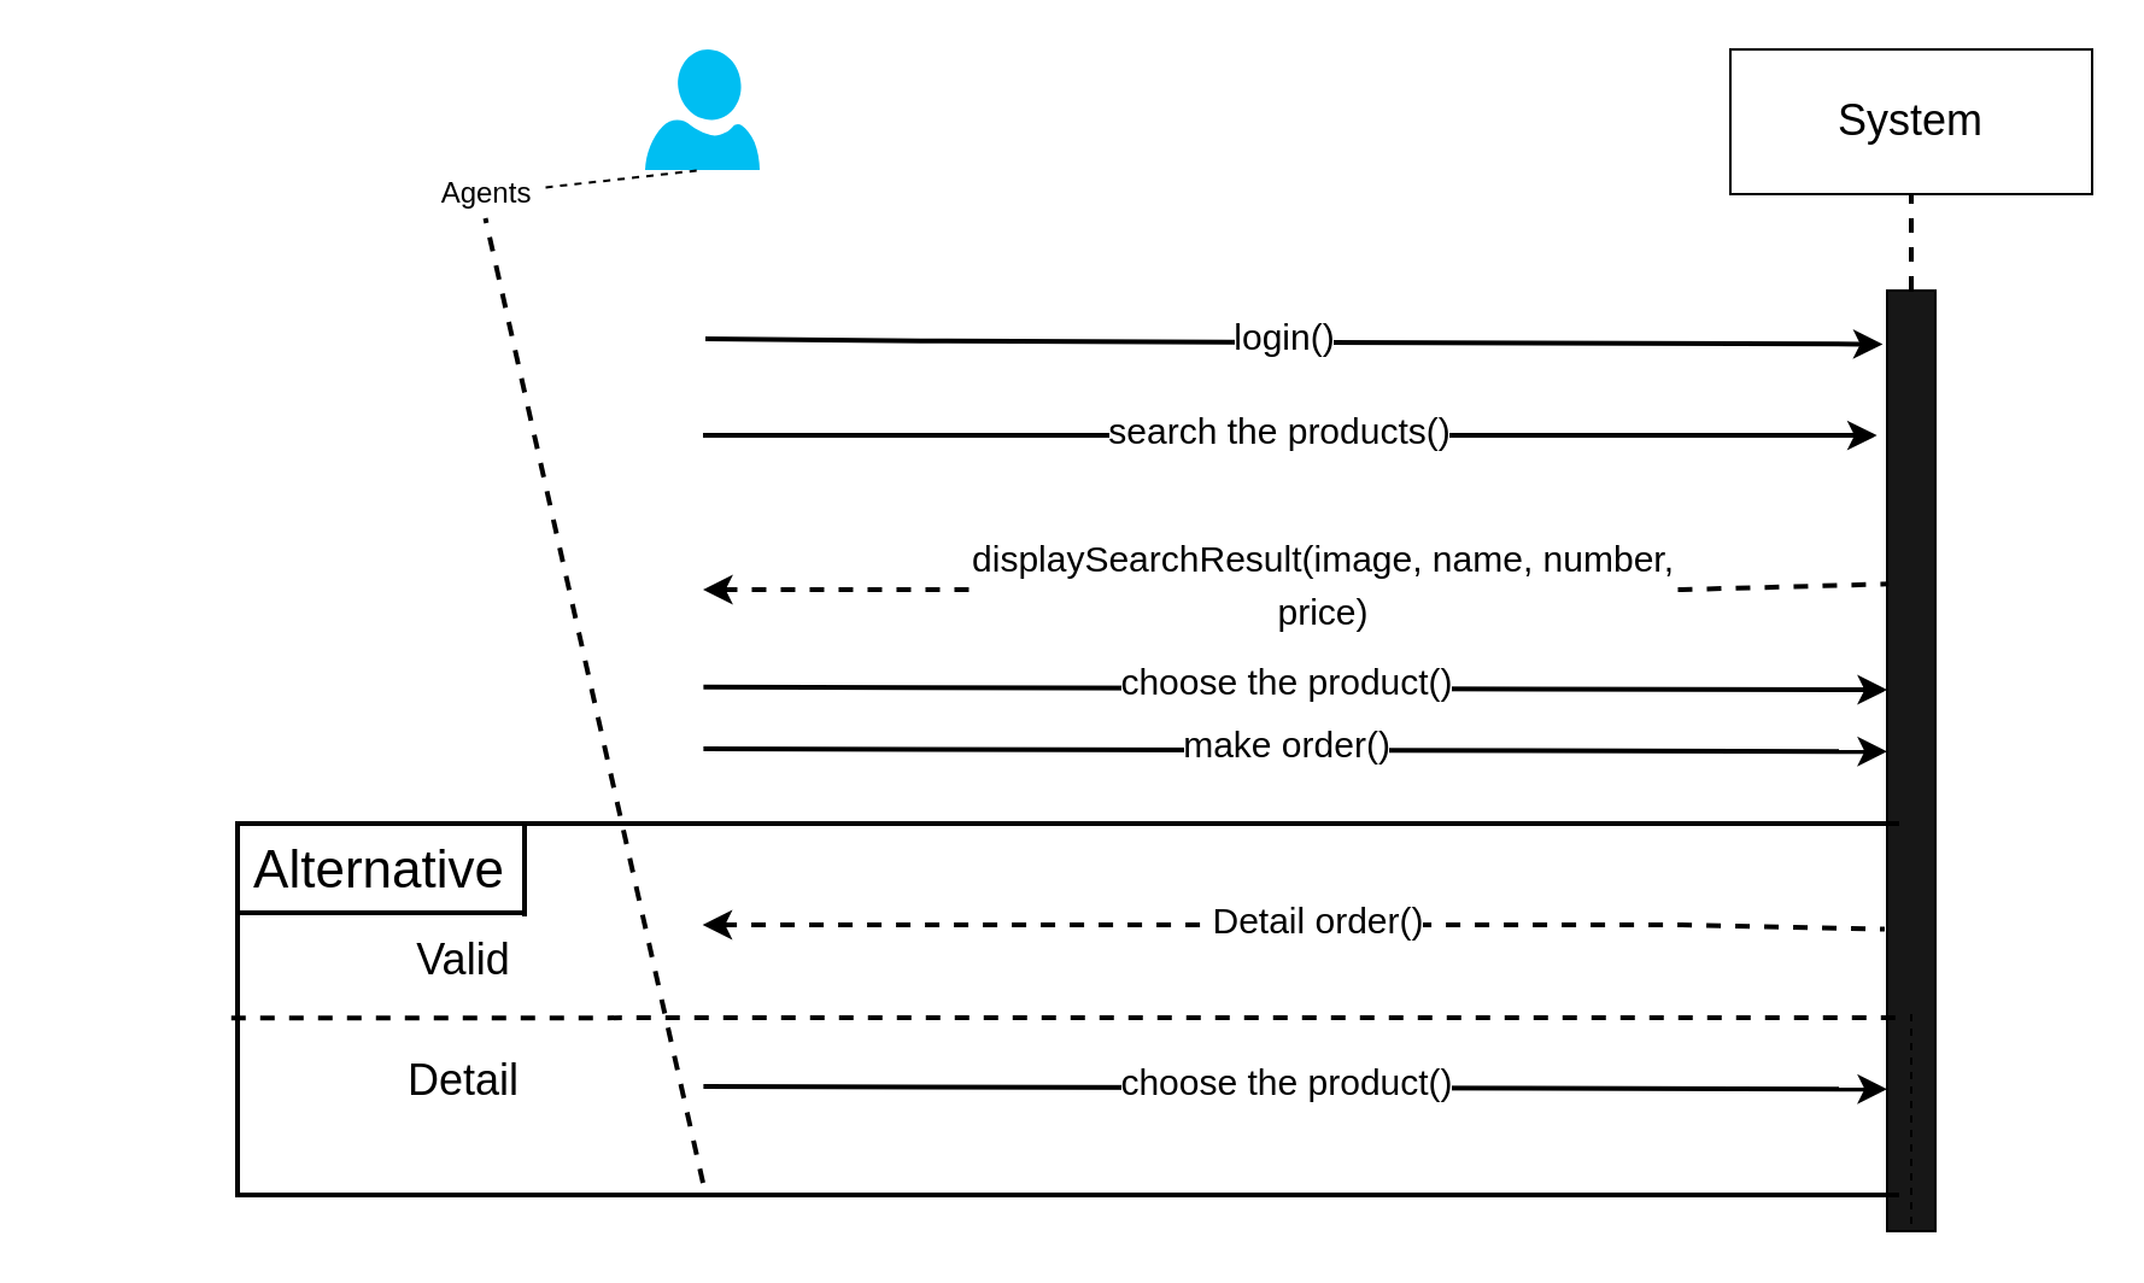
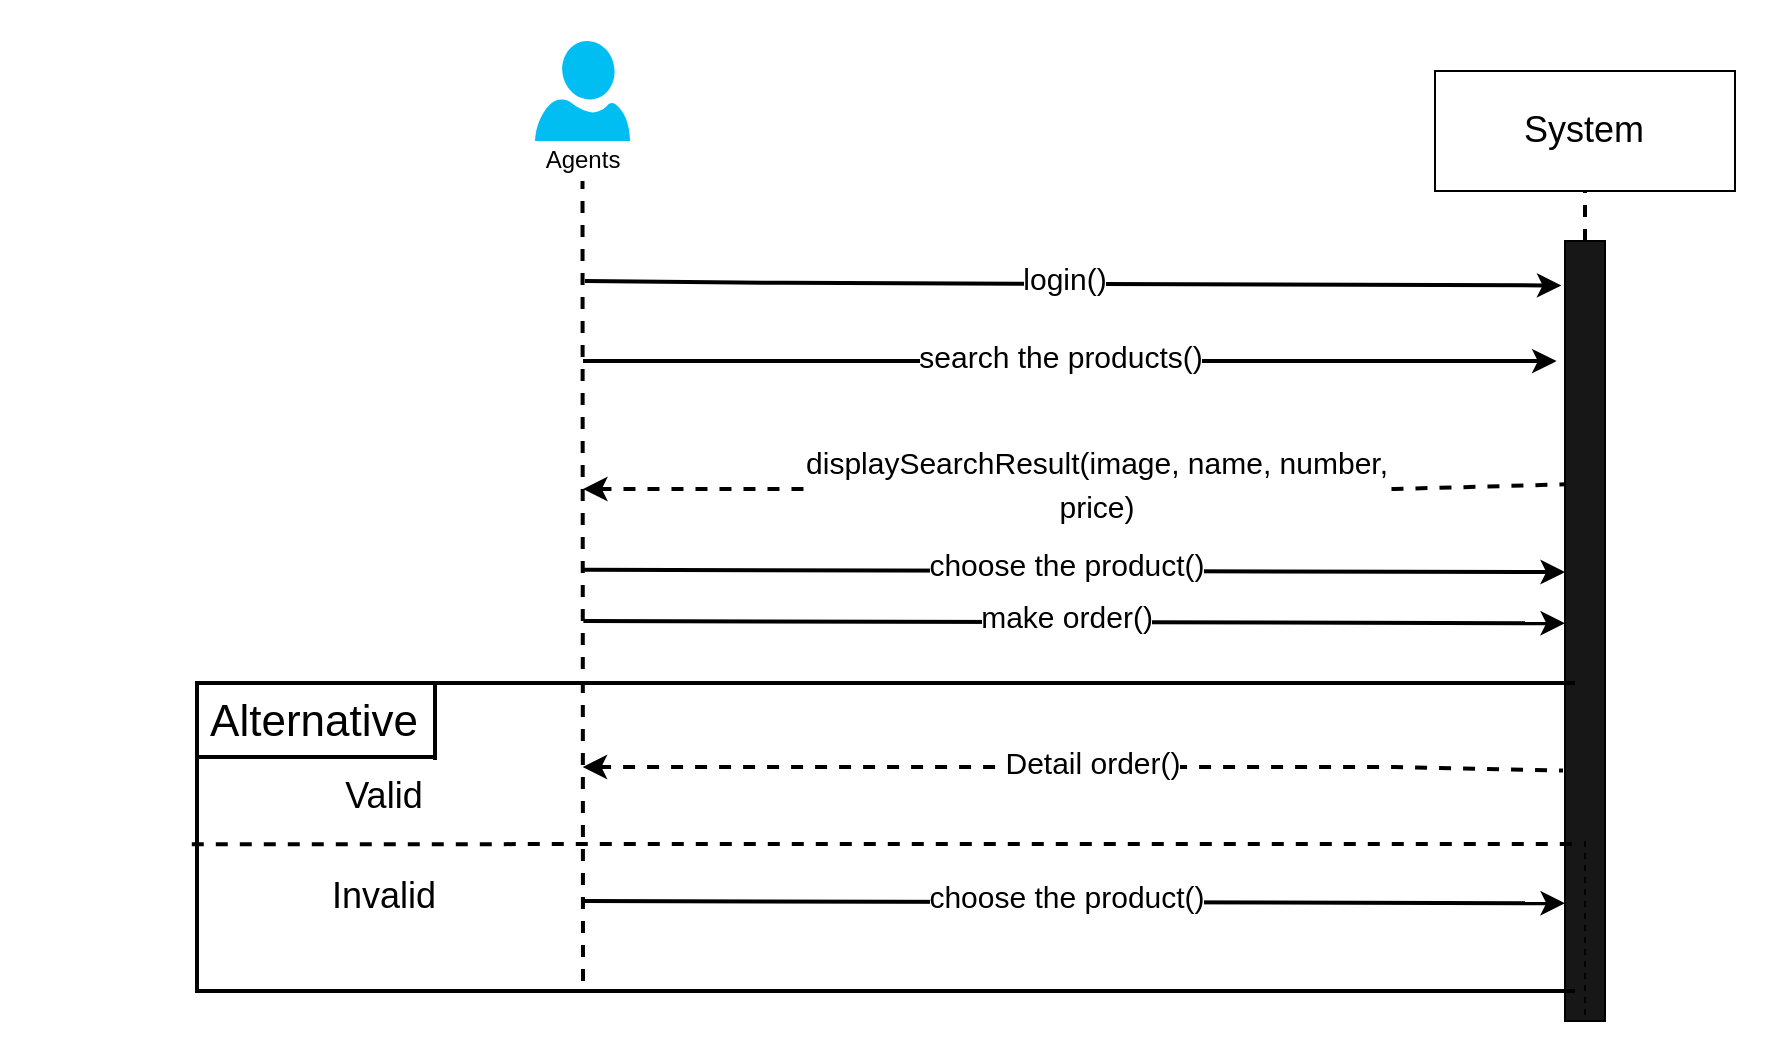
  <mxCell id="0" />
  <mxCell id="1" parent="0" />
  <mxCell id="2" value="" style="verticalLabelPosition=bottom;html=1;verticalAlign=top;align=center;strokeColor=none;fillColor=#00BEF2;shape=mxgraph.azure.user;" vertex="1" parent="1"><mxGeometry x="267" y="20" width="47.5" height="50" as="geometry" /></mxCell>
  <mxCell id="3" value="" style="endArrow=none;dashed=1;html=1;rounded=0;entryX=0.5;entryY=1;entryDx=0;entryDy=0;entryPerimeter=0;startArrow=none;" edge="1" parent="1" source="4" target="2"><mxGeometry width="50" height="50" relative="1" as="geometry"><mxPoint x="291" y="390" as="sourcePoint" /><mxPoint x="547" y="200" as="targetPoint" /></mxGeometry></mxCell>
- <mxCell id="4" value="Agents" style="text;html=1;align=center;verticalAlign=middle;resizable=0;points=[];autosize=1;strokeColor=none;fillColor=none;" vertex="1" parent="1"><mxGeometry x="175.75" y="70" width="50" height="20" as="geometry" /></mxCell>
+ <mxCell id="4" value="Agents" style="text;html=1;align=center;verticalAlign=middle;resizable=0;points=[];autosize=1;strokeColor=none;fillColor=none;" vertex="1" parent="1"><mxGeometry x="265.75" y="70" width="50" height="20" as="geometry" /></mxCell>
  <mxCell id="5" value="" style="endArrow=none;dashed=1;html=1;rounded=0;entryX=0.5;entryY=1;entryDx=0;entryDy=0;entryPerimeter=0;strokeWidth=2;" edge="1" parent="1" target="4"><mxGeometry width="50" height="50" relative="1" as="geometry"><mxPoint x="291" y="490" as="sourcePoint" /><mxPoint x="290.75" y="70" as="targetPoint" /></mxGeometry></mxCell>
- <mxCell id="6" value="&lt;font style=&quot;font-size: 18px&quot;&gt;System&lt;/font&gt;" style="rounded=0;whiteSpace=wrap;html=1;" vertex="1" parent="1"><mxGeometry x="717" y="20" width="150" height="60" as="geometry" /></mxCell>
+ <mxCell id="6" value="&lt;font style=&quot;font-size: 18px&quot;&gt;System&lt;/font&gt;" style="rounded=0;whiteSpace=wrap;html=1;" vertex="1" parent="1"><mxGeometry x="717" y="35" width="150" height="60" as="geometry" /></mxCell>
  <mxCell id="7" value="" style="endArrow=none;dashed=1;html=1;rounded=0;fontSize=18;entryX=0.5;entryY=1;entryDx=0;entryDy=0;startArrow=none;strokeWidth=2;" edge="1" parent="1" source="8" target="6"><mxGeometry width="50" height="50" relative="1" as="geometry"><mxPoint x="792" y="420" as="sourcePoint" /><mxPoint x="697" y="200" as="targetPoint" /></mxGeometry></mxCell>
  <mxCell id="8" value="" style="rounded=0;whiteSpace=wrap;html=1;fontSize=18;gradientColor=none;fillColor=#171717;" vertex="1" parent="1"><mxGeometry x="782" y="120" width="20" height="390" as="geometry" /></mxCell>
  <mxCell id="9" value="" style="endArrow=none;dashed=1;html=1;rounded=0;fontSize=18;entryX=0.5;entryY=1;entryDx=0;entryDy=0;" edge="1" parent="1" target="8"><mxGeometry width="50" height="50" relative="1" as="geometry"><mxPoint x="792" y="420" as="sourcePoint" /><mxPoint x="792" y="80" as="targetPoint" /></mxGeometry></mxCell>
  <mxCell id="10" value="" style="endArrow=classic;html=1;rounded=0;fontSize=18;strokeWidth=2;fontStyle=1;entryX=-0.21;entryY=0.154;entryDx=0;entryDy=0;entryPerimeter=0;" edge="1" parent="1" target="8"><mxGeometry relative="1" as="geometry"><mxPoint x="291" y="180" as="sourcePoint" /><mxPoint x="787" y="180" as="targetPoint" /><Array as="points"><mxPoint x="401" y="180" /></Array></mxGeometry></mxCell>
  <mxCell id="11" value="&lt;font style=&quot;font-size: 15px&quot;&gt;search the products()&lt;/font&gt;" style="edgeLabel;resizable=0;html=1;align=center;verticalAlign=middle;fontSize=18;fillColor=#171717;gradientColor=none;" connectable="0" vertex="1" parent="10"><mxGeometry relative="1" as="geometry"><mxPoint x="-4" y="-3" as="offset" /></mxGeometry></mxCell>
  <mxCell id="12" value="" style="endArrow=none;html=1;rounded=0;fontSize=18;strokeWidth=2;entryX=0.03;entryY=0.312;entryDx=0;entryDy=0;entryPerimeter=0;endFill=0;startArrow=classic;startFill=1;dashed=1;" edge="1" parent="1" target="8"><mxGeometry relative="1" as="geometry"><mxPoint x="291" y="244" as="sourcePoint" /><mxPoint x="632" y="211.13" as="targetPoint" /><Array as="points"><mxPoint x="367" y="244" /><mxPoint x="697" y="244" /></Array></mxGeometry></mxCell>
  <mxCell id="13" value="&lt;font style=&quot;font-size: 15px&quot;&gt;displaySearchResult(image, name, number, &lt;br&gt;price)&lt;/font&gt;" style="edgeLabel;resizable=0;html=1;align=center;verticalAlign=middle;fontSize=18;fillColor=#171717;gradientColor=none;" connectable="0" vertex="1" parent="12"><mxGeometry relative="1" as="geometry"><mxPoint x="10" y="-3" as="offset" /></mxGeometry></mxCell>
  <mxCell id="14" value="" style="endArrow=classic;html=1;rounded=0;fontSize=18;strokeWidth=2;entryX=-0.01;entryY=0.061;entryDx=0;entryDy=0;entryPerimeter=0;fontStyle=1" edge="1" parent="1"><mxGeometry relative="1" as="geometry"><mxPoint x="291.2" y="284.43" as="sourcePoint" /><mxPoint x="782" y="285.56" as="targetPoint" /></mxGeometry></mxCell>
  <mxCell id="15" value="&lt;font style=&quot;font-size: 15px&quot;&gt;choose the product()&lt;/font&gt;" style="edgeLabel;resizable=0;html=1;align=center;verticalAlign=middle;fontSize=18;fillColor=#171717;gradientColor=none;" connectable="0" vertex="1" parent="14"><mxGeometry relative="1" as="geometry"><mxPoint x="-4" y="-3" as="offset" /></mxGeometry></mxCell>
  <mxCell id="16" value="" style="endArrow=classic;html=1;rounded=0;fontSize=18;strokeWidth=2;entryX=-0.09;entryY=0.057;entryDx=0;entryDy=0;entryPerimeter=0;" edge="1" parent="1" target="8"><mxGeometry relative="1" as="geometry"><mxPoint x="292" y="140" as="sourcePoint" /><mxPoint x="787" y="141" as="targetPoint" /><Array as="points"><mxPoint x="392" y="140.93" /></Array></mxGeometry></mxCell>
  <mxCell id="17" value="&lt;font style=&quot;font-size: 15px&quot;&gt;login()&lt;/font&gt;" style="edgeLabel;resizable=0;html=1;align=center;verticalAlign=middle;fontSize=18;fillColor=#171717;gradientColor=none;" connectable="0" vertex="1" parent="16"><mxGeometry relative="1" as="geometry"><mxPoint x="-4" y="-3" as="offset" /></mxGeometry></mxCell>
  <mxCell id="18" value="" style="endArrow=classic;html=1;rounded=0;fontSize=18;strokeWidth=2;entryX=-0.01;entryY=0.061;entryDx=0;entryDy=0;entryPerimeter=0;" edge="1" parent="1"><mxGeometry relative="1" as="geometry"><mxPoint x="291.2" y="310" as="sourcePoint" /><mxPoint x="782" y="311.13" as="targetPoint" /></mxGeometry></mxCell>
  <mxCell id="19" value="&lt;font style=&quot;font-size: 15px&quot;&gt;make order()&lt;/font&gt;" style="edgeLabel;resizable=0;html=1;align=center;verticalAlign=middle;fontSize=18;fillColor=#171717;gradientColor=none;" connectable="0" vertex="1" parent="18"><mxGeometry relative="1" as="geometry"><mxPoint x="-4" y="-3" as="offset" /></mxGeometry></mxCell>
  <mxCell id="20" value="" style="line;strokeWidth=2;html=1;fontSize=15;fillColor=#171717;gradientColor=none;" vertex="1" parent="1"><mxGeometry y="336" width="690" height="10" as="geometry" x="97" /></mxCell>
  <mxCell id="21" value="" style="line;strokeWidth=2;html=1;fontSize=15;fillColor=#171717;gradientColor=none;rotation=-90;" vertex="1" parent="1"><mxGeometry x="20" y="403" width="156" height="30" as="geometry" /></mxCell>
  <mxCell id="22" value="" style="line;strokeWidth=2;html=1;fontSize=15;fillColor=#171717;gradientColor=none;fontStyle=1" vertex="1" parent="1"><mxGeometry y="490" width="690" height="10" as="geometry" x="97" /></mxCell>
  <mxCell id="23" value="" style="line;strokeWidth=2;html=1;fontSize=15;fillColor=#171717;gradientColor=none;" vertex="1" parent="1"><mxGeometry y="373" width="120" height="10" as="geometry" x="97" /></mxCell>
  <mxCell id="24" value="&lt;font style=&quot;font-size: 22px&quot;&gt;Alternative&lt;/font&gt;" style="text;html=1;strokeColor=none;fillColor=none;align=center;verticalAlign=middle;whiteSpace=wrap;rounded=0;fontSize=15;" vertex="1" parent="1"><mxGeometry x="117" y="346" width="80" height="30" as="geometry" /></mxCell>
  <mxCell id="25" value="" style="line;strokeWidth=2;html=1;fontSize=22;fillColor=#171717;gradientColor=none;rotation=-90;" vertex="1" parent="1"><mxGeometry x="197.88" y="355.38" width="38.25" height="10" as="geometry" /></mxCell>
  <mxCell id="26" value="" style="endArrow=none;dashed=1;html=1;rounded=0;fontSize=22;strokeWidth=2;exitX=0.477;exitY=0.413;exitDx=0;exitDy=0;exitPerimeter=0;entryX=0.25;entryY=0.773;entryDx=0;entryDy=0;entryPerimeter=0;" edge="1" parent="1" source="21" target="8"><mxGeometry width="50" height="50" relative="1" as="geometry"><mxPoint x="427" y="370" as="sourcePoint" /><mxPoint x="477" y="320" as="targetPoint" /></mxGeometry></mxCell>
  <mxCell id="27" value="&lt;span style=&quot;font-size: 18px&quot;&gt;Valid&lt;/span&gt;" style="text;html=1;strokeColor=none;fillColor=none;align=center;verticalAlign=middle;whiteSpace=wrap;rounded=0;fontSize=15;" vertex="1" parent="1"><mxGeometry y="383" width="190" height="30" as="geometry" x="97" /></mxCell>
- <mxCell id="28" value="&lt;font style=&quot;font-size: 18px&quot;&gt;Detail&lt;/font&gt;" style="text;html=1;strokeColor=none;fillColor=none;align=center;verticalAlign=middle;whiteSpace=wrap;rounded=0;fontSize=15;" vertex="1" parent="1"><mxGeometry y="433" width="190" height="30" as="geometry" x="97" /></mxCell>
+ <mxCell id="28" value="&lt;font style=&quot;font-size: 18px&quot;&gt;Invalid&lt;/font&gt;" style="text;html=1;strokeColor=none;fillColor=none;align=center;verticalAlign=middle;whiteSpace=wrap;rounded=0;fontSize=15;" vertex="1" parent="1"><mxGeometry y="433" width="190" height="30" as="geometry" x="97" /></mxCell>
  <mxCell id="29" value="" style="endArrow=none;html=1;rounded=0;fontSize=18;strokeWidth=2;entryX=-0.05;entryY=0.679;entryDx=0;entryDy=0;entryPerimeter=0;endFill=0;startArrow=classic;startFill=1;dashed=1;" edge="1" parent="1" target="8"><mxGeometry relative="1" as="geometry"><mxPoint x="290.8" y="383" as="sourcePoint" /><mxPoint x="782" y="389.65" as="targetPoint" /><Array as="points"><mxPoint x="366.8" y="383" /><mxPoint x="696.8" y="383" /></Array></mxGeometry></mxCell>
  <mxCell id="30" value="&lt;span style=&quot;font-size: 15px&quot;&gt;Detail order()&lt;/span&gt;" style="edgeLabel;resizable=0;html=1;align=center;verticalAlign=middle;fontSize=18;fillColor=#171717;gradientColor=none;" connectable="0" vertex="1" parent="29"><mxGeometry relative="1" as="geometry"><mxPoint x="10" y="-3" as="offset" /></mxGeometry></mxCell>
  <mxCell id="31" value="" style="endArrow=classic;html=1;rounded=0;fontSize=18;strokeWidth=2;entryX=-0.01;entryY=0.061;entryDx=0;entryDy=0;entryPerimeter=0;fontStyle=1" edge="1" parent="1"><mxGeometry relative="1" as="geometry"><mxPoint x="291.2" y="450" as="sourcePoint" /><mxPoint x="782" y="451.13" as="targetPoint" /></mxGeometry></mxCell>
  <mxCell id="32" value="&lt;font style=&quot;font-size: 15px&quot;&gt;choose the product()&lt;/font&gt;" style="edgeLabel;resizable=0;html=1;align=center;verticalAlign=middle;fontSize=18;fillColor=#171717;gradientColor=none;" connectable="0" vertex="1" parent="31"><mxGeometry relative="1" as="geometry"><mxPoint x="-4" y="-3" as="offset" /></mxGeometry></mxCell>
